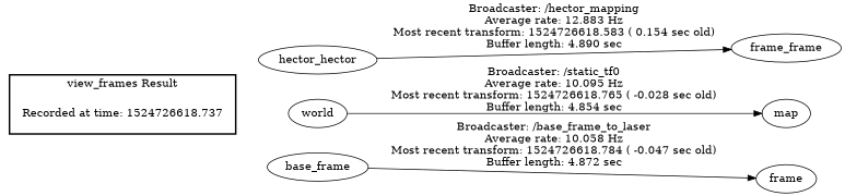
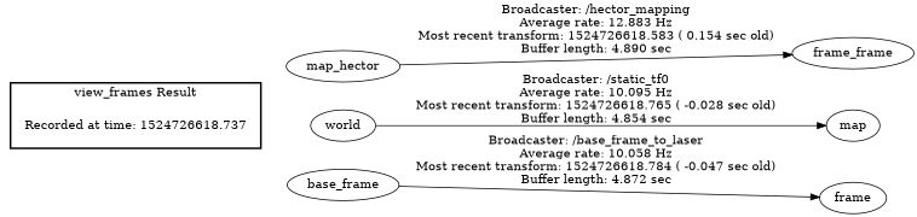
  digraph {
    rankdir=LR
    "Recorded at time: 1524726618.737" [shape=plaintext]
-   map_hector [label=hector_hector]
+   map_hector
    world
    base_frame
    n5 [label=frame_frame]
    map
    n7 [label=frame]
    subgraph cluster_1 {
      color=black
      label="view_frames Result"
      style=bold
      "Recorded at time: 1524726618.737"
    }
    "Recorded at time: 1524726618.737" -> map_hector [style=invis]
    "Recorded at time: 1524726618.737" -> world [style=invis]
    "Recorded at time: 1524726618.737" -> base_frame [style=invis]
    map_hector -> n5 [label="Broadcaster: /hector_mapping\nAverage rate: 12.883 Hz\nMost recent transform: 1524726618.583 ( 0.154 sec old)\nBuffer length: 4.890 sec\n"]
    world -> map [label="Broadcaster: /static_tf0\nAverage rate: 10.095 Hz\nMost recent transform: 1524726618.765 ( -0.028 sec old)\nBuffer length: 4.854 sec\n"]
    base_frame -> n7 [label="Broadcaster: /base_frame_to_laser\nAverage rate: 10.058 Hz\nMost recent transform: 1524726618.784 ( -0.047 sec old)\nBuffer length: 4.872 sec\n"]
  }
